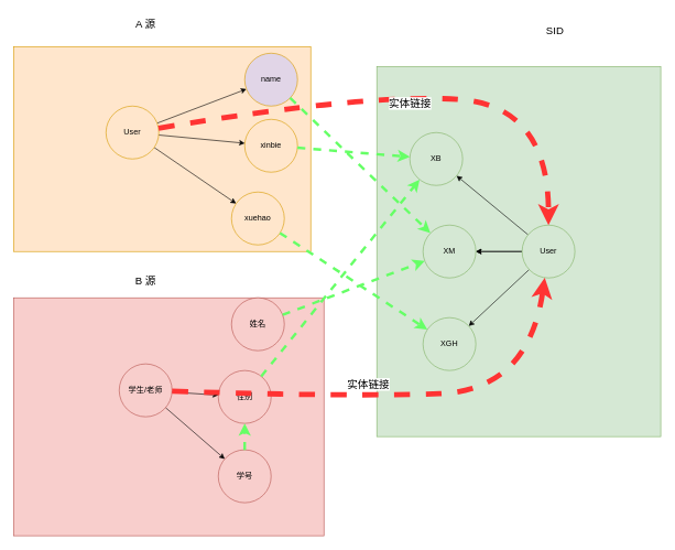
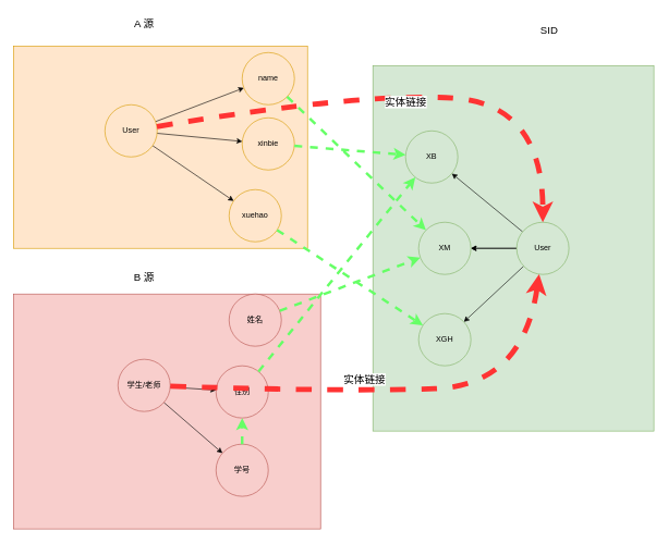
  <mxCell id="0" />
  <mxCell id="1" parent="0" />
  <mxCell id="2" value="" style="rounded=0;whiteSpace=wrap;html=1;fillColor=#ffe6cc;strokeColor=#d79b00;" vertex="1" parent="1"><mxGeometry x="20" y="70" width="450" height="310" as="geometry" /></mxCell>
  <mxCell id="3" value="" style="rounded=0;orthogonalLoop=1;jettySize=auto;html=1;" edge="1" parent="1" source="6" target="15"><mxGeometry relative="1" as="geometry" /></mxCell>
  <mxCell id="4" value="" style="rounded=0;orthogonalLoop=1;jettySize=auto;html=1;" edge="1" parent="1" source="6" target="24"><mxGeometry relative="1" as="geometry" /></mxCell>
  <mxCell id="5" style="rounded=0;orthogonalLoop=1;jettySize=auto;html=1;" edge="1" parent="1" source="6" target="25"><mxGeometry relative="1" as="geometry" /></mxCell>
  <mxCell id="6" value="User" style="ellipse;whiteSpace=wrap;html=1;aspect=fixed;fillColor=#ffe6cc;strokeColor=#d79b00;" vertex="1" parent="1"><mxGeometry x="160" y="160" width="80" height="80" as="geometry" /></mxCell>
  <mxCell id="7" value="&lt;font style=&quot;font-size: 16px;&quot;&gt;A 源&lt;/font&gt;" style="text;html=1;strokeColor=none;fillColor=none;align=center;verticalAlign=middle;whiteSpace=wrap;rounded=0;" vertex="1" parent="1"><mxGeometry x="190" y="20" width="60" height="30" as="geometry" /></mxCell>
  <mxCell id="8" value="" style="rounded=0;whiteSpace=wrap;html=1;fillColor=#f8cecc;strokeColor=#b85450;" vertex="1" parent="1"><mxGeometry x="20" y="450" width="470" height="360" as="geometry" /></mxCell>
  <mxCell id="9" value="&lt;font style=&quot;font-size: 16px;&quot;&gt;B 源&lt;/font&gt;" style="text;html=1;strokeColor=none;fillColor=none;align=center;verticalAlign=middle;whiteSpace=wrap;rounded=0;" vertex="1" parent="1"><mxGeometry x="190" y="410" width="60" height="30" as="geometry" /></mxCell>
  <mxCell id="10" value="" style="rounded=0;whiteSpace=wrap;html=1;fillColor=#d5e8d4;strokeColor=#82b366;" vertex="1" parent="1"><mxGeometry x="570" y="100" width="430" height="560" as="geometry" /></mxCell>
  <mxCell id="11" value="&lt;font style=&quot;font-size: 16px;&quot;&gt;SID&lt;/font&gt;" style="text;html=1;strokeColor=none;fillColor=none;align=center;verticalAlign=middle;whiteSpace=wrap;rounded=0;" vertex="1" parent="1"><mxGeometry x="810" y="30" width="60" height="30" as="geometry" /></mxCell>
  <mxCell id="12" value="" style="rounded=0;orthogonalLoop=1;jettySize=auto;html=1;" edge="1" parent="1" source="14" target="23"><mxGeometry relative="1" as="geometry" /></mxCell>
  <mxCell id="13" value="" style="rounded=0;orthogonalLoop=1;jettySize=auto;html=1;" edge="1" parent="1" source="14" target="26"><mxGeometry relative="1" as="geometry" /></mxCell>
  <mxCell id="14" value="学生/老师" style="ellipse;whiteSpace=wrap;html=1;aspect=fixed;fillColor=#f8cecc;strokeColor=#b85450;" vertex="1" parent="1"><mxGeometry x="180" y="550" width="80" height="80" as="geometry" /></mxCell>
- <mxCell id="15" value="name" style="ellipse;whiteSpace=wrap;html=1;aspect=fixed;fillColor=#e1d5e7;strokeColor=#d79b00;" vertex="1" parent="1"><mxGeometry x="370" y="80" width="80" height="80" as="geometry" /></mxCell>
+ <mxCell id="15" value="name" style="ellipse;whiteSpace=wrap;html=1;aspect=fixed;fillColor=#ffe6cc;strokeColor=#d79b00;" vertex="1" parent="1"><mxGeometry x="370" y="80" width="80" height="80" as="geometry" /></mxCell>
  <mxCell id="16" value="姓名" style="ellipse;whiteSpace=wrap;html=1;aspect=fixed;fillColor=#f8cecc;strokeColor=#b85450;" vertex="1" parent="1"><mxGeometry x="350" y="450" width="80" height="80" as="geometry" /></mxCell>
  <mxCell id="17" value="" style="rounded=0;orthogonalLoop=1;jettySize=auto;html=1;" edge="1" parent="1" source="21" target="22"><mxGeometry relative="1" as="geometry" /></mxCell>
  <mxCell id="18" value="" style="rounded=0;orthogonalLoop=1;jettySize=auto;html=1;" edge="1" parent="1" source="21" target="27"><mxGeometry relative="1" as="geometry" /></mxCell>
  <mxCell id="19" value="" style="rounded=0;orthogonalLoop=1;jettySize=auto;html=1;" edge="1" parent="1" source="21" target="22"><mxGeometry relative="1" as="geometry" /></mxCell>
  <mxCell id="20" value="" style="rounded=0;orthogonalLoop=1;jettySize=auto;html=1;" edge="1" parent="1" source="21" target="28"><mxGeometry relative="1" as="geometry" /></mxCell>
  <mxCell id="21" value="User" style="ellipse;whiteSpace=wrap;html=1;aspect=fixed;fillColor=#d5e8d4;strokeColor=#82b366;" vertex="1" parent="1"><mxGeometry x="790" y="340" width="80" height="80" as="geometry" /></mxCell>
  <mxCell id="22" value="XM" style="ellipse;whiteSpace=wrap;html=1;aspect=fixed;fillColor=#d5e8d4;strokeColor=#82b366;" vertex="1" parent="1"><mxGeometry x="640" y="340" width="80" height="80" as="geometry" /></mxCell>
  <mxCell id="23" value="学号" style="ellipse;whiteSpace=wrap;html=1;aspect=fixed;fillColor=#f8cecc;strokeColor=#b85450;" vertex="1" parent="1"><mxGeometry x="330" y="680" width="80" height="80" as="geometry" /></mxCell>
  <mxCell id="24" value="xuehao" style="ellipse;whiteSpace=wrap;html=1;aspect=fixed;fillColor=#ffe6cc;strokeColor=#d79b00;" vertex="1" parent="1"><mxGeometry x="350" y="290" width="80" height="80" as="geometry" /></mxCell>
  <mxCell id="25" value="xinbie" style="ellipse;whiteSpace=wrap;html=1;aspect=fixed;fillColor=#ffe6cc;strokeColor=#d79b00;" vertex="1" parent="1"><mxGeometry x="370" y="180" width="80" height="80" as="geometry" /></mxCell>
  <mxCell id="26" value="性别" style="ellipse;whiteSpace=wrap;html=1;aspect=fixed;fillColor=#f8cecc;strokeColor=#b85450;" vertex="1" parent="1"><mxGeometry x="330" y="560" width="80" height="80" as="geometry" /></mxCell>
  <mxCell id="27" value="XGH" style="ellipse;whiteSpace=wrap;html=1;aspect=fixed;fillColor=#d5e8d4;strokeColor=#82b366;" vertex="1" parent="1"><mxGeometry x="640" y="480" width="80" height="80" as="geometry" /></mxCell>
  <mxCell id="28" value="XB" style="ellipse;whiteSpace=wrap;html=1;aspect=fixed;fillColor=#d5e8d4;strokeColor=#82b366;" vertex="1" parent="1"><mxGeometry x="620" y="200" width="80" height="80" as="geometry" /></mxCell>
  <mxCell id="29" value="" style="endArrow=classic;html=1;fontSize=16;curved=1;strokeColor=#FF3333;dashed=1;strokeWidth=8;" edge="1" parent="1" source="6" target="21"><mxGeometry width="50" height="50" relative="1" as="geometry"><mxPoint x="130" y="70" as="sourcePoint" /><mxPoint x="180" y="20" as="targetPoint" /><Array as="points"><mxPoint x="560" y="140" /><mxPoint x="830" y="160" /></Array></mxGeometry></mxCell>
  <mxCell id="30" value="实体链接" style="edgeLabel;html=1;align=center;verticalAlign=middle;resizable=0;points=[];fontSize=16;" vertex="1" connectable="0" parent="29"><mxGeometry x="-0.007" y="-11" relative="1" as="geometry"><mxPoint as="offset" /></mxGeometry></mxCell>
  <mxCell id="31" value="" style="endArrow=classic;html=1;fontSize=16;curved=1;strokeColor=#FF3333;dashed=1;strokeWidth=8;" edge="1" parent="1" source="14" target="21"><mxGeometry width="50" height="50" relative="1" as="geometry"><mxPoint x="248.468" y="220.964" as="sourcePoint" /><mxPoint x="801.539" y="379.011" as="targetPoint" /><Array as="points"><mxPoint x="530" y="600" /><mxPoint x="800" y="590" /></Array></mxGeometry></mxCell>
  <mxCell id="32" value="实体链接" style="edgeLabel;html=1;align=center;verticalAlign=middle;resizable=0;points=[];fontSize=16;" vertex="1" connectable="0" parent="31"><mxGeometry x="-0.167" y="19" relative="1" as="geometry"><mxPoint as="offset" /></mxGeometry></mxCell>
  <mxCell id="33" value="" style="endArrow=classic;html=1;fontSize=16;strokeColor=#66FF66;dashed=1;strokeWidth=4;" edge="1" parent="1" source="16" target="22"><mxGeometry width="50" height="50" relative="1" as="geometry"><mxPoint x="269.922" y="602.495" as="sourcePoint" /><mxPoint x="811.539" y="389.011" as="targetPoint" /></mxGeometry></mxCell>
  <mxCell id="34" value="" style="endArrow=classic;html=1;fontSize=16;strokeColor=#66FF66;dashed=1;strokeWidth=4;rounded=1;" edge="1" parent="1" source="23" target="26"><mxGeometry width="50" height="50" relative="1" as="geometry"><mxPoint x="397.947" y="517.351" as="sourcePoint" /><mxPoint x="634.223" y="407.889" as="targetPoint" /></mxGeometry></mxCell>
  <mxCell id="35" value="" style="endArrow=classic;html=1;fontSize=16;strokeColor=#66FF66;dashed=1;strokeWidth=4;" edge="1" parent="1" source="26" target="28"><mxGeometry width="50" height="50" relative="1" as="geometry"><mxPoint x="396.473" y="513.577" as="sourcePoint" /><mxPoint x="633.545" y="406.463" as="targetPoint" /></mxGeometry></mxCell>
  <mxCell id="36" value="" style="endArrow=classic;html=1;fontSize=16;strokeColor=#66FF66;dashed=1;strokeWidth=4;" edge="1" parent="1" source="25" target="28"><mxGeometry width="50" height="50" relative="1" as="geometry"><mxPoint x="406.473" y="523.577" as="sourcePoint" /><mxPoint x="643.545" y="416.463" as="targetPoint" /></mxGeometry></mxCell>
  <mxCell id="37" value="" style="endArrow=classic;html=1;fontSize=16;strokeColor=#66FF66;dashed=1;strokeWidth=4;" edge="1" parent="1" source="24" target="27"><mxGeometry width="50" height="50" relative="1" as="geometry"><mxPoint x="416.473" y="533.577" as="sourcePoint" /><mxPoint x="653.545" y="426.463" as="targetPoint" /></mxGeometry></mxCell>
  <mxCell id="38" value="" style="endArrow=classic;html=1;fontSize=16;strokeColor=#66FF66;dashed=1;strokeWidth=4;" edge="1" parent="1" source="15" target="22"><mxGeometry width="50" height="50" relative="1" as="geometry"><mxPoint x="369.917" y="297.42" as="sourcePoint" /><mxPoint x="750.085" y="272.603" as="targetPoint" /></mxGeometry></mxCell>
